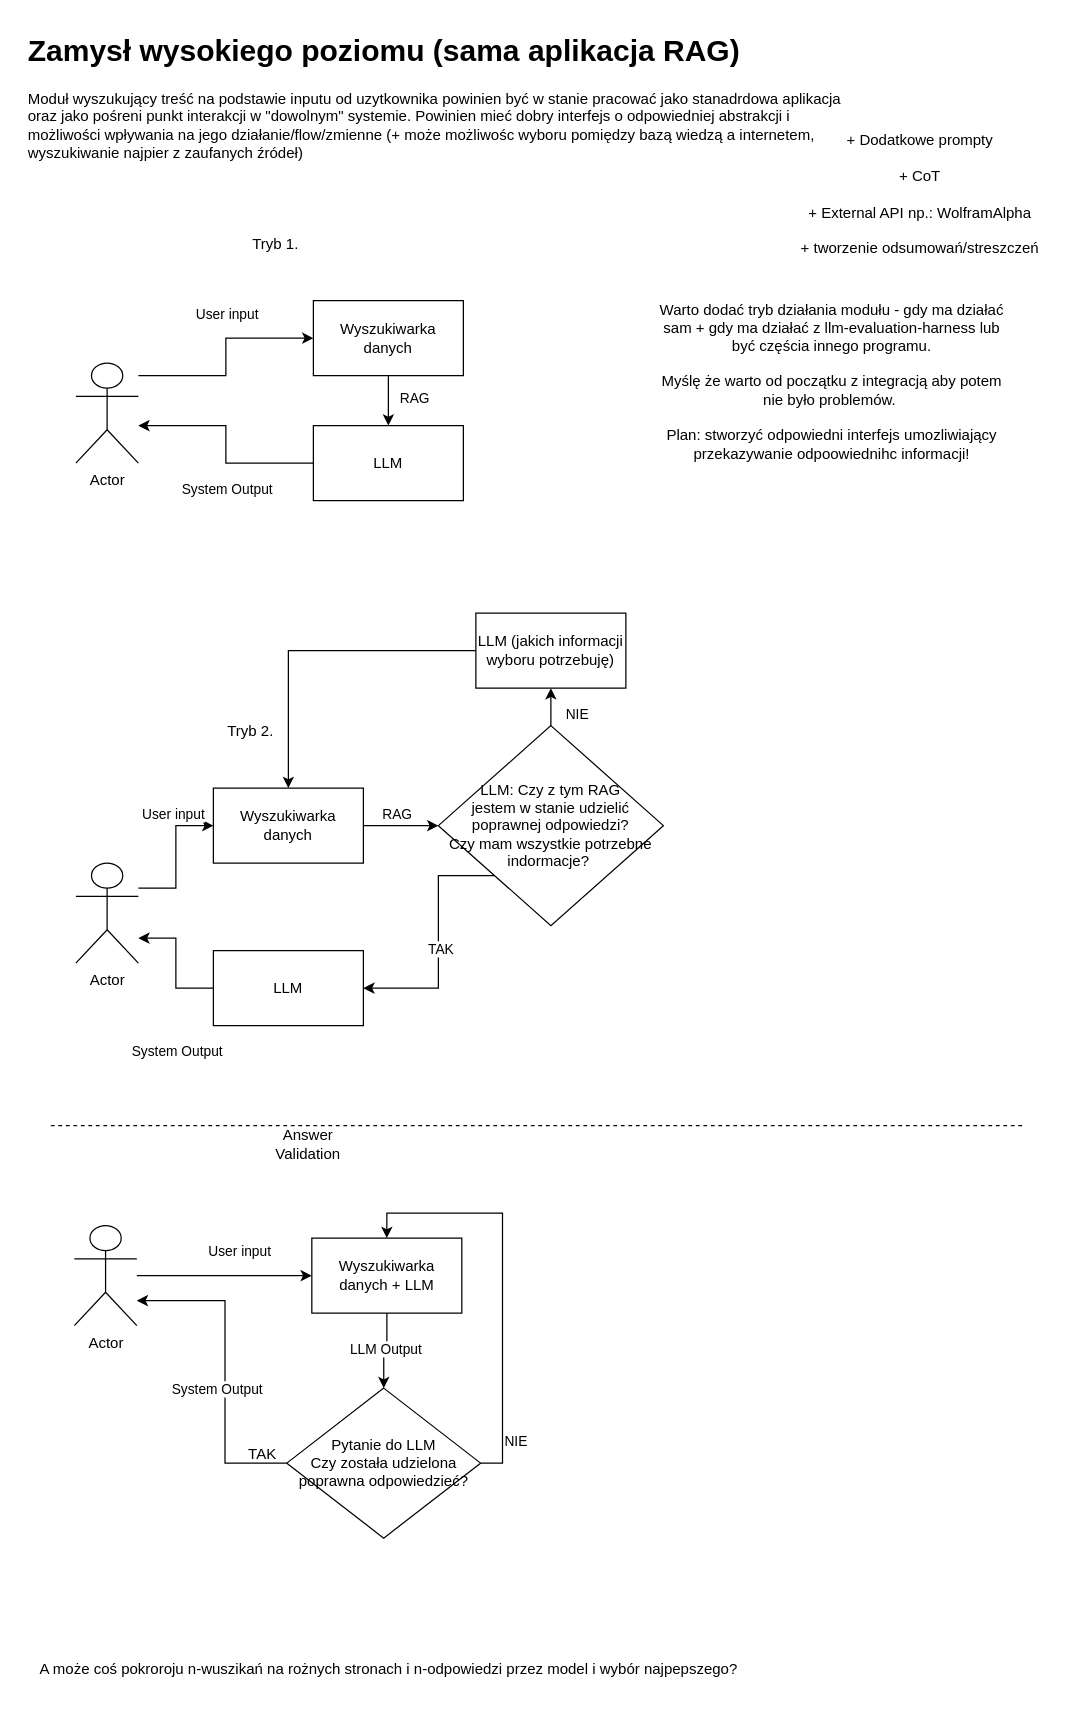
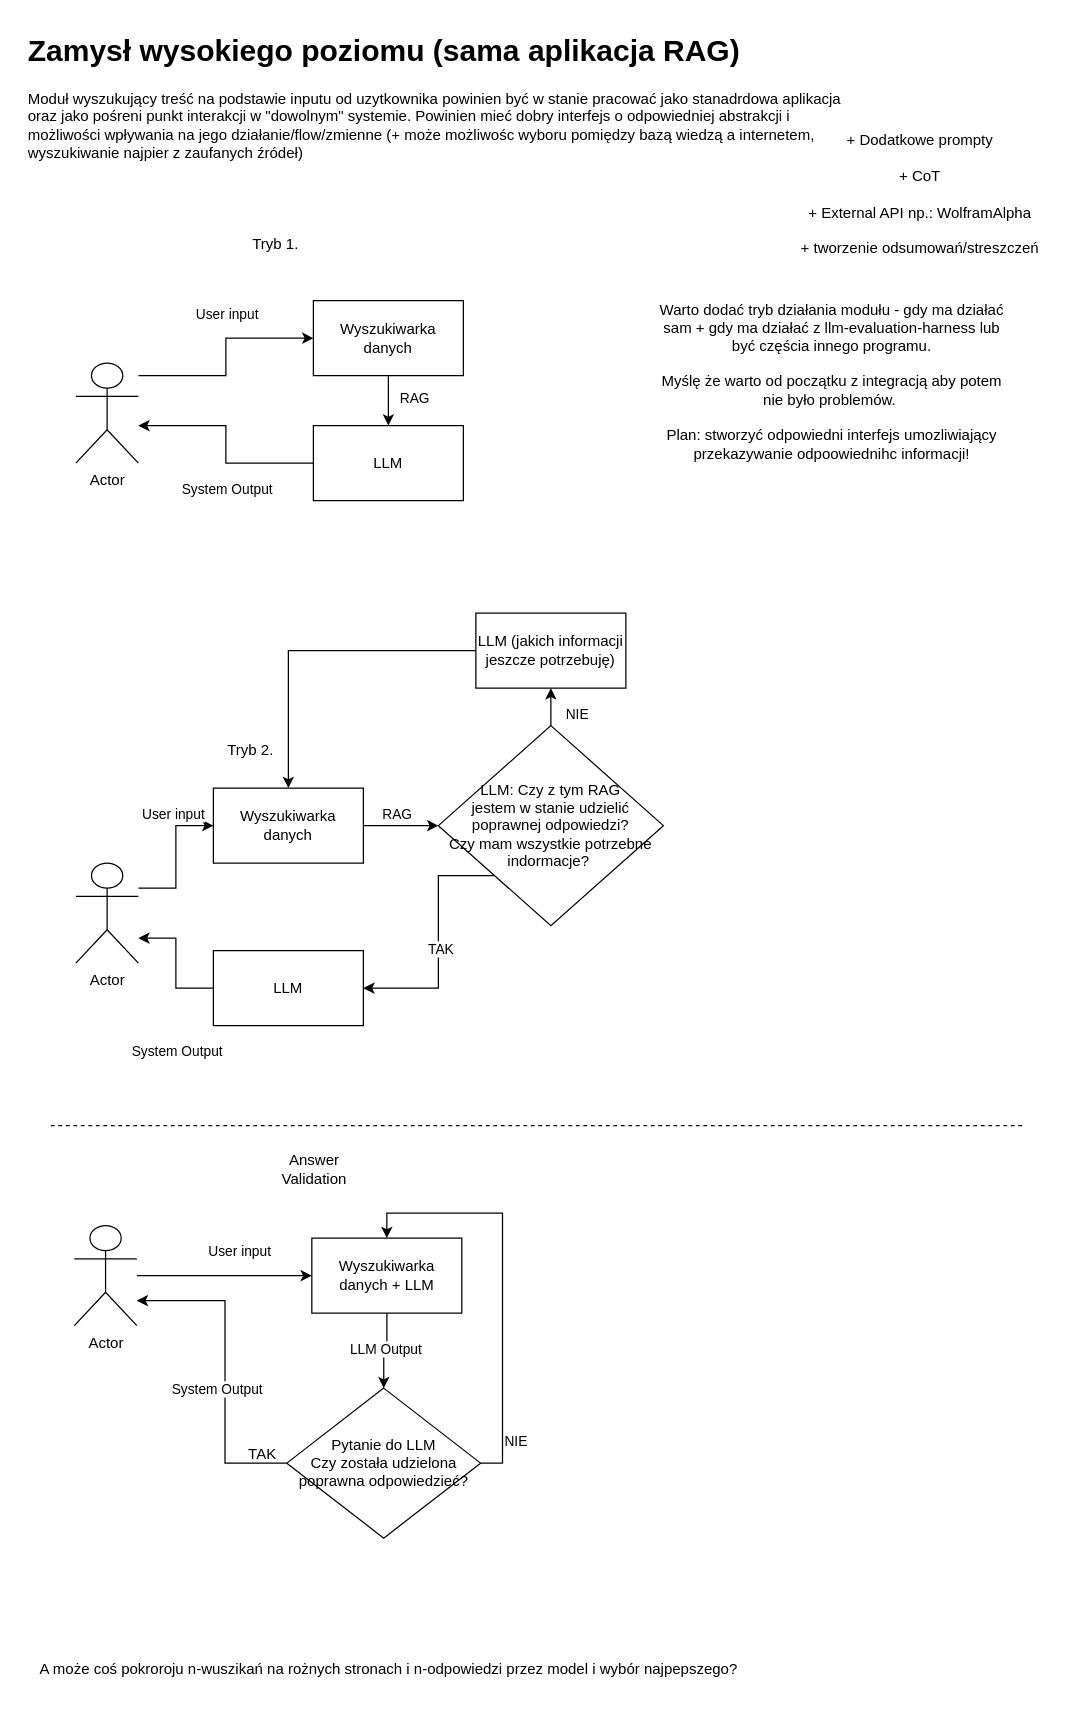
  <mxCell id="0" />
  <mxCell id="1" parent="0" />
  <mxCell id="2" style="edgeStyle=orthogonalEdgeStyle;rounded=0;orthogonalLoop=1;jettySize=auto;html=1;entryX=0;entryY=0.5;entryDx=0;entryDy=0;" edge="1" parent="1" source="4" target="7"><mxGeometry relative="1" as="geometry"><Array as="points"><mxPoint x="180" y="300" /><mxPoint x="180" y="270" /></Array></mxGeometry></mxCell>
  <mxCell id="3" value="User input" style="edgeLabel;html=1;align=center;verticalAlign=middle;resizable=0;points=[];" vertex="1" connectable="0" parent="2"><mxGeometry x="-0.588" y="3" relative="1" as="geometry"><mxPoint x="35" y="-47" as="offset" /></mxGeometry></mxCell>
  <mxCell id="4" value="Actor" style="shape=umlActor;verticalLabelPosition=bottom;verticalAlign=top;html=1;outlineConnect=0;" vertex="1" parent="1"><mxGeometry x="60" y="290" width="50" height="80" as="geometry" /></mxCell>
  <mxCell id="5" value="" style="edgeStyle=orthogonalEdgeStyle;rounded=0;orthogonalLoop=1;jettySize=auto;html=1;" edge="1" parent="1" source="7" target="10"><mxGeometry relative="1" as="geometry" /></mxCell>
  <mxCell id="6" value="RAG" style="edgeLabel;html=1;align=center;verticalAlign=middle;resizable=0;points=[];" vertex="1" connectable="0" parent="5"><mxGeometry x="-0.15" relative="1" as="geometry"><mxPoint x="20" as="offset" /></mxGeometry></mxCell>
  <mxCell id="7" value="Wyszukiwarka danych" style="rounded=0;whiteSpace=wrap;html=1;" vertex="1" parent="1"><mxGeometry x="250" y="240" width="120" height="60" as="geometry" /></mxCell>
  <mxCell id="8" style="edgeStyle=orthogonalEdgeStyle;rounded=0;orthogonalLoop=1;jettySize=auto;html=1;" edge="1" parent="1" source="10" target="4"><mxGeometry relative="1" as="geometry"><Array as="points"><mxPoint x="180" y="370" /><mxPoint x="180" y="340" /></Array></mxGeometry></mxCell>
  <mxCell id="9" value="System Output" style="edgeLabel;html=1;align=center;verticalAlign=middle;resizable=0;points=[];" vertex="1" connectable="0" parent="8"><mxGeometry x="0.553" y="-3" relative="1" as="geometry"><mxPoint x="32" y="53" as="offset" /></mxGeometry></mxCell>
  <mxCell id="10" value="LLM" style="rounded=0;whiteSpace=wrap;html=1;" vertex="1" parent="1"><mxGeometry x="250" y="340" width="120" height="60" as="geometry" /></mxCell>
  <mxCell id="11" value="Tryb 1." style="text;html=1;align=center;verticalAlign=middle;whiteSpace=wrap;rounded=0;" vertex="1" parent="1"><mxGeometry x="190" y="180" width="60" height="30" as="geometry" /></mxCell>
  <mxCell id="12" value="&lt;h1 style=&quot;margin-top: 0px;&quot;&gt;Zamysł wysokiego poziomu (sama aplikacja RAG)&lt;/h1&gt;&lt;p&gt;Moduł wyszukujący treść na podstawie inputu od uzytkownika powinien być w stanie pracować jako stanadrdowa aplikacja oraz jako pośreni punkt interakcji w &quot;dowolnym&quot; systemie. Powinien mieć dobry interfejs o odpowiedniej abstrakcji i możliwości wpływania na jego działanie/flow/zmienne (+ może możliwośc wyboru pomiędzy bazą wiedzą a internetem, wyszukiwanie najpier z zaufanych źródeł)&lt;/p&gt;" style="text;html=1;whiteSpace=wrap;overflow=hidden;rounded=0;" vertex="1" parent="1"><mxGeometry width="660" height="120" as="geometry" x="20" y="20" /></mxCell>
  <mxCell id="13" style="edgeStyle=orthogonalEdgeStyle;rounded=0;orthogonalLoop=1;jettySize=auto;html=1;entryX=0;entryY=0.5;entryDx=0;entryDy=0;" edge="1" parent="1" source="15" target="18"><mxGeometry relative="1" as="geometry"><Array as="points"><mxPoint x="140" y="710" /><mxPoint x="140" y="660" /></Array></mxGeometry></mxCell>
  <mxCell id="14" value="User input" style="edgeLabel;html=1;align=center;verticalAlign=middle;resizable=0;points=[];" vertex="1" connectable="0" parent="13"><mxGeometry x="0.455" y="5" relative="1" as="geometry"><mxPoint x="-3" y="-5" as="offset" /></mxGeometry></mxCell>
  <mxCell id="15" value="Actor" style="shape=umlActor;verticalLabelPosition=bottom;verticalAlign=top;html=1;outlineConnect=0;" vertex="1" parent="1"><mxGeometry x="60" y="690" width="50" height="80" as="geometry" /></mxCell>
  <mxCell id="16" value="" style="edgeStyle=orthogonalEdgeStyle;rounded=0;orthogonalLoop=1;jettySize=auto;html=1;" edge="1" parent="1" source="18" target="26"><mxGeometry relative="1" as="geometry" /></mxCell>
  <mxCell id="17" value="RAG" style="edgeLabel;html=1;align=center;verticalAlign=middle;resizable=0;points=[];" vertex="1" connectable="0" parent="16"><mxGeometry x="-0.12" y="3" relative="1" as="geometry"><mxPoint y="-7" as="offset" /></mxGeometry></mxCell>
  <mxCell id="18" value="Wyszukiwarka danych" style="rounded=0;whiteSpace=wrap;html=1;" vertex="1" parent="1"><mxGeometry x="170" y="630" width="120" height="60" as="geometry" /></mxCell>
  <mxCell id="19" style="edgeStyle=orthogonalEdgeStyle;rounded=0;orthogonalLoop=1;jettySize=auto;html=1;" edge="1" parent="1" source="20" target="15"><mxGeometry relative="1" as="geometry"><Array as="points"><mxPoint x="140" y="790" /><mxPoint x="140" y="750" /></Array></mxGeometry></mxCell>
  <mxCell id="20" value="LLM" style="rounded=0;whiteSpace=wrap;html=1;" vertex="1" parent="1"><mxGeometry x="170" y="760" width="120" height="60" as="geometry" /></mxCell>
- <mxCell id="21" value="Tryb 2&lt;span style=&quot;background-color: initial;&quot;&gt;.&lt;/span&gt;" style="text;html=1;align=center;verticalAlign=middle;whiteSpace=wrap;rounded=0;" vertex="1" parent="1"><mxGeometry x="170" y="570" width="60" height="30" as="geometry" /></mxCell>
+ <mxCell id="21" value="Tryb 2&lt;span style=&quot;background-color: initial;&quot;&gt;.&lt;/span&gt;" style="text;html=1;align=center;verticalAlign=middle;whiteSpace=wrap;rounded=0;" vertex="1" parent="1"><mxGeometry x="170" y="585" width="60" height="30" as="geometry" /></mxCell>
  <mxCell id="22" style="edgeStyle=orthogonalEdgeStyle;rounded=0;orthogonalLoop=1;jettySize=auto;html=1;entryX=1;entryY=0.5;entryDx=0;entryDy=0;exitX=0;exitY=1;exitDx=0;exitDy=0;" edge="1" parent="1" source="26" target="20"><mxGeometry relative="1" as="geometry"><Array as="points"><mxPoint x="350" y="700" /><mxPoint x="350" y="790" /></Array></mxGeometry></mxCell>
  <mxCell id="23" value="TAK" style="edgeLabel;html=1;align=center;verticalAlign=middle;resizable=0;points=[];" vertex="1" connectable="0" parent="22"><mxGeometry x="0.056" y="1" relative="1" as="geometry"><mxPoint as="offset" /></mxGeometry></mxCell>
  <mxCell id="24" value="" style="edgeStyle=orthogonalEdgeStyle;rounded=0;orthogonalLoop=1;jettySize=auto;html=1;" edge="1" parent="1" source="26" target="29"><mxGeometry relative="1" as="geometry" /></mxCell>
  <mxCell id="25" value="NIE" style="edgeLabel;html=1;align=center;verticalAlign=middle;resizable=0;points=[];" vertex="1" connectable="0" parent="24"><mxGeometry x="0.36" y="-2" relative="1" as="geometry"><mxPoint x="18" y="4" as="offset" /></mxGeometry></mxCell>
  <mxCell id="26" value="LLM: Czy z tym RAG&lt;div&gt;&lt;span style=&quot;background-color: initial;&quot;&gt;jestem w stanie udzielić poprawnej odpowiedzi?&lt;/span&gt;&lt;/div&gt;&lt;div&gt;&lt;span style=&quot;background-color: initial;&quot;&gt;Czy mam wszystkie potrzebne&lt;/span&gt;&lt;/div&gt;&lt;div&gt;&lt;span style=&quot;background-color: initial;&quot;&gt;indormacje?&amp;nbsp;&lt;/span&gt;&lt;/div&gt;" style="rhombus;whiteSpace=wrap;html=1;" vertex="1" parent="1"><mxGeometry x="350" y="580" width="180" height="160" as="geometry" /></mxCell>
  <mxCell id="27" value="System Output" style="edgeLabel;html=1;align=center;verticalAlign=middle;resizable=0;points=[];" vertex="1" connectable="0" parent="1"><mxGeometry x="140" y="840" as="geometry" /></mxCell>
  <mxCell id="28" style="edgeStyle=orthogonalEdgeStyle;rounded=0;orthogonalLoop=1;jettySize=auto;html=1;" edge="1" parent="1" source="29" target="18"><mxGeometry relative="1" as="geometry" /></mxCell>
- <mxCell id="29" value="LLM (jakich informacji wyboru potrzebuję)" style="whiteSpace=wrap;html=1;" vertex="1" parent="1"><mxGeometry x="380" y="490" width="120" height="60" as="geometry" /></mxCell>
+ <mxCell id="29" value="LLM (jakich informacji jeszcze potrzebuję)" style="whiteSpace=wrap;html=1;" vertex="1" parent="1"><mxGeometry x="380" y="490" width="120" height="60" as="geometry" /></mxCell>
  <mxCell id="30" style="edgeStyle=orthogonalEdgeStyle;rounded=0;orthogonalLoop=1;jettySize=auto;html=1;entryX=0;entryY=0.5;entryDx=0;entryDy=0;" edge="1" parent="1" source="32" target="35"><mxGeometry relative="1" as="geometry"><Array as="points"><mxPoint x="171.26" y="1020" /><mxPoint x="171.26" y="1020" /></Array></mxGeometry></mxCell>
  <mxCell id="31" value="User input" style="edgeLabel;html=1;align=center;verticalAlign=middle;resizable=0;points=[];" vertex="1" connectable="0" parent="30"><mxGeometry x="-0.588" y="3" relative="1" as="geometry"><mxPoint x="53" y="-17" as="offset" /></mxGeometry></mxCell>
  <mxCell id="32" value="Actor" style="shape=umlActor;verticalLabelPosition=bottom;verticalAlign=top;html=1;outlineConnect=0;" vertex="1" parent="1"><mxGeometry x="58.76" y="980" width="50" height="80" as="geometry" /></mxCell>
  <mxCell id="33" style="edgeStyle=orthogonalEdgeStyle;rounded=0;orthogonalLoop=1;jettySize=auto;html=1;" edge="1" parent="1" source="35" target="41"><mxGeometry relative="1" as="geometry" /></mxCell>
  <mxCell id="34" value="LLM Output" style="edgeLabel;html=1;align=center;verticalAlign=middle;resizable=0;points=[];" vertex="1" connectable="0" parent="33"><mxGeometry x="-0.006" y="-2" relative="1" as="geometry"><mxPoint as="offset" /></mxGeometry></mxCell>
  <mxCell id="35" value="Wyszukiwarka danych + LLM" style="rounded=0;whiteSpace=wrap;html=1;" vertex="1" parent="1"><mxGeometry x="248.76" y="990" width="120" height="60" as="geometry" /></mxCell>
  <mxCell id="36" style="edgeStyle=orthogonalEdgeStyle;rounded=0;orthogonalLoop=1;jettySize=auto;html=1;exitX=0;exitY=0.5;exitDx=0;exitDy=0;" edge="1" parent="1" source="41" target="32"><mxGeometry relative="1" as="geometry"><Array as="points"><mxPoint x="179.26" y="1170" /><mxPoint x="179.26" y="1040" /></Array></mxGeometry></mxCell>
  <mxCell id="37" value="System Output" style="edgeLabel;html=1;align=center;verticalAlign=middle;resizable=0;points=[];" vertex="1" connectable="0" parent="36"><mxGeometry x="0.553" y="-3" relative="1" as="geometry"><mxPoint x="8" y="73" as="offset" /></mxGeometry></mxCell>
- <mxCell id="38" value="Answer Validation" style="text;html=1;align=center;verticalAlign=middle;whiteSpace=wrap;rounded=0;" vertex="1" parent="1"><mxGeometry x="216.26" y="900" width="60" height="30" as="geometry" /></mxCell>
+ <mxCell id="38" value="Answer Validation" style="text;html=1;align=center;verticalAlign=middle;whiteSpace=wrap;rounded=0;" vertex="1" parent="1"><mxGeometry x="221.26" y="920" width="60" height="30" as="geometry" /></mxCell>
  <mxCell id="39" style="edgeStyle=orthogonalEdgeStyle;rounded=0;orthogonalLoop=1;jettySize=auto;html=1;entryX=0.5;entryY=0;entryDx=0;entryDy=0;" edge="1" parent="1" source="41" target="35"><mxGeometry relative="1" as="geometry"><Array as="points"><mxPoint x="401.26" y="1170" /><mxPoint x="401.26" y="970" /><mxPoint x="309.26" y="970" /></Array></mxGeometry></mxCell>
  <mxCell id="40" value="NIE" style="edgeLabel;html=1;align=center;verticalAlign=middle;resizable=0;points=[];" vertex="1" connectable="0" parent="39"><mxGeometry x="-0.855" y="-4" relative="1" as="geometry"><mxPoint x="6" y="-11" as="offset" /></mxGeometry></mxCell>
  <mxCell id="41" value="&lt;div&gt;Pytanie do LLM&lt;/div&gt;Czy została udzielona poprawna odpowiedzieć?" style="rhombus;whiteSpace=wrap;html=1;" vertex="1" parent="1"><mxGeometry x="228.76" y="1110" width="155" height="120" as="geometry" /></mxCell>
  <mxCell id="42" value="TAK" style="text;html=1;align=center;verticalAlign=middle;resizable=0;points=[];autosize=1;strokeColor=none;fillColor=none;" vertex="1" parent="1"><mxGeometry x="183.76" y="1148" width="50" height="30" as="geometry" /></mxCell>
  <mxCell id="43" value="+ Dodatkowe prompty&lt;div&gt;&lt;br&gt;&lt;/div&gt;&lt;div&gt;+ CoT&lt;/div&gt;&lt;div&gt;&lt;br&gt;&lt;/div&gt;&lt;div&gt;+ External API np.: WolframAlpha&lt;/div&gt;&lt;div&gt;&lt;br&gt;&lt;/div&gt;&lt;div&gt;+ tworzenie odsumowań/streszczeń&lt;/div&gt;" style="text;html=1;align=center;verticalAlign=middle;resizable=0;points=[];autosize=1;strokeColor=none;fillColor=none;" vertex="1" parent="1"><mxGeometry x="630" y="100" width="210" height="110" as="geometry" /></mxCell>
  <mxCell id="44" value="" style="endArrow=none;dashed=1;html=1;rounded=0;" edge="1" parent="1"><mxGeometry width="50" height="50" relative="1" as="geometry"><mxPoint x="40" y="900" as="sourcePoint" /><mxPoint x="820" y="900" as="targetPoint" /></mxGeometry></mxCell>
  <mxCell id="45" value="Warto dodać tryb działania modułu - gdy ma działać sam + gdy ma działać z llm-evaluation-harness lub być częścia innego programu.&lt;div&gt;&lt;br&gt;&lt;/div&gt;&lt;div&gt;Myślę że warto od początku z integracją aby potem nie było problemów.&amp;nbsp;&lt;/div&gt;&lt;div&gt;&lt;br&gt;&lt;/div&gt;&lt;div&gt;Plan: stworzyć odpowiedni interfejs umozliwiający przekazywanie odpoowiednihc informacji!&lt;/div&gt;" style="text;html=1;align=center;verticalAlign=middle;whiteSpace=wrap;rounded=0;" vertex="1" parent="1"><mxGeometry x="520" y="240" width="290" height="130" as="geometry" /></mxCell>
  <mxCell id="46" value="A może coś pokroroju n-wuszikań na rożnych stronach i n-odpowiedzi przez model i wybór najpepszego?" style="text;html=1;align=center;verticalAlign=middle;resizable=0;points=[];autosize=1;strokeColor=none;fillColor=none;" vertex="1" parent="1"><mxGeometry y="1320" width="580" height="30" as="geometry" x="20" /></mxCell>
